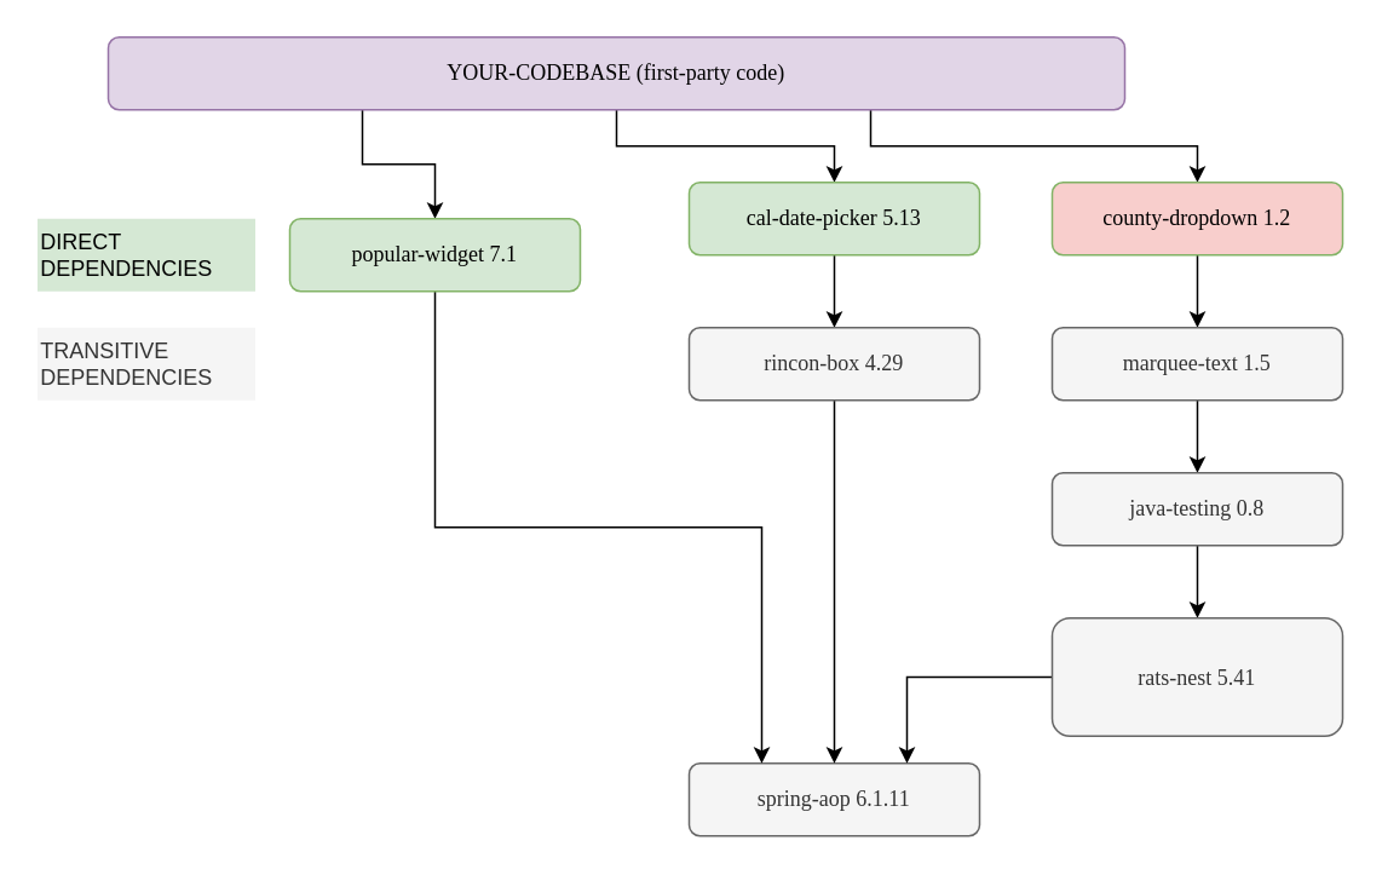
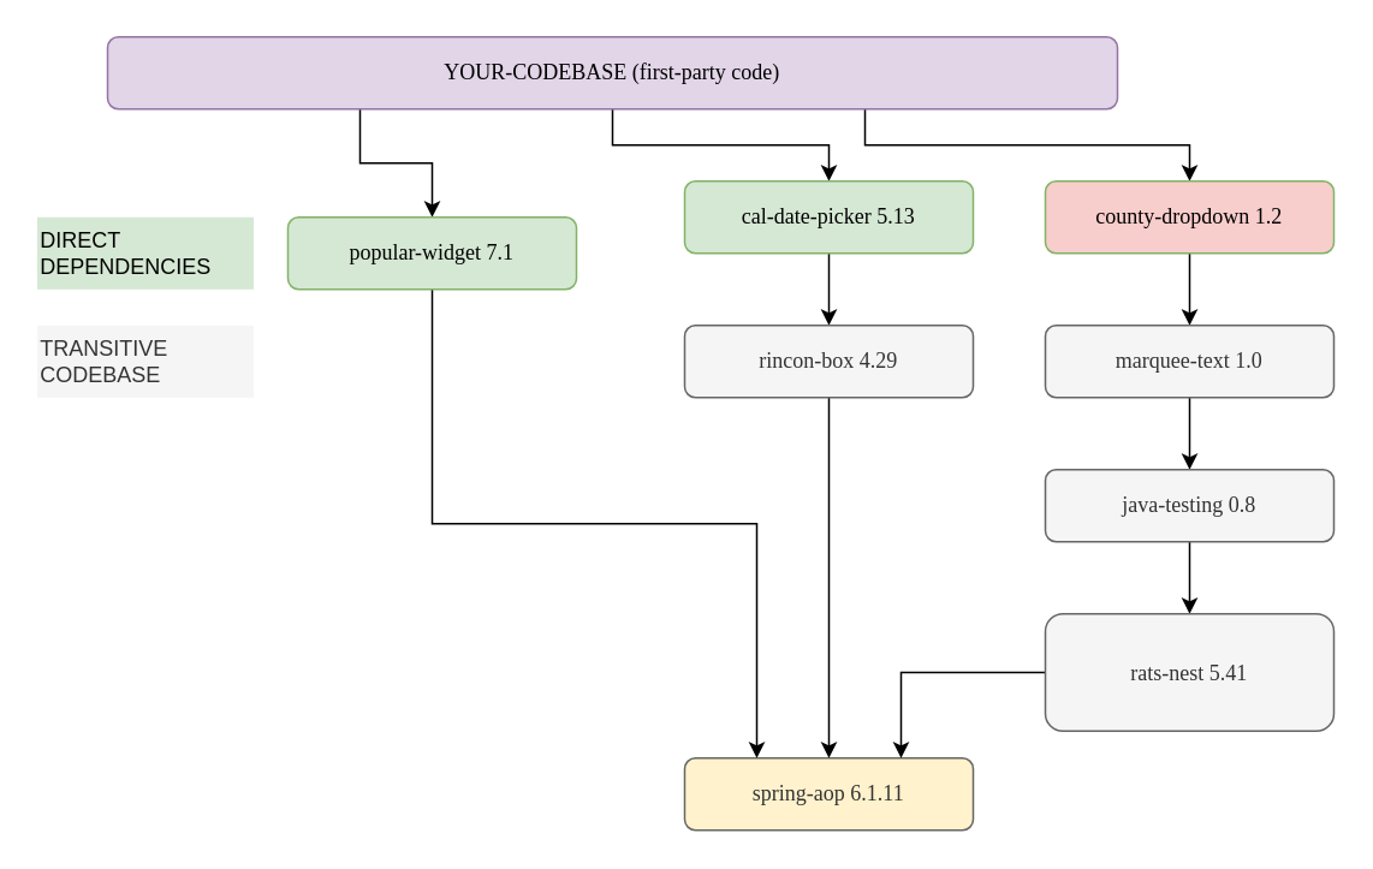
  <mxCell id="0" />
  <mxCell id="1" parent="0" />
- <mxCell id="2" value="spring-aop 6.1.11" style="whiteSpace=wrap;html=1;rounded=1;fontFamily=Lucida Console;fillColor=#f5f5f5;fontColor=#333333;strokeColor=#666666;" vertex="1" parent="1"><mxGeometry x="379" y="420" width="160" height="40" as="geometry" /></mxCell>
+ <mxCell id="2" value="spring-aop 6.1.11" style="whiteSpace=wrap;html=1;rounded=1;fontFamily=Lucida Console;fillColor=#fff2cc;fontColor=#333333;strokeColor=#666666;" vertex="1" parent="1"><mxGeometry x="379" y="420" width="160" height="40" as="geometry" /></mxCell>
  <mxCell id="3" value="" style="edgeStyle=orthogonalEdgeStyle;rounded=0;orthogonalLoop=1;jettySize=auto;html=1;" edge="1" parent="1" source="6" target="8"><mxGeometry relative="1" as="geometry" /></mxCell>
  <mxCell id="4" style="edgeStyle=orthogonalEdgeStyle;rounded=0;orthogonalLoop=1;jettySize=auto;html=1;exitX=0.25;exitY=1;exitDx=0;exitDy=0;" edge="1" parent="1" source="6" target="10"><mxGeometry relative="1" as="geometry" /></mxCell>
  <mxCell id="5" style="edgeStyle=orthogonalEdgeStyle;rounded=0;orthogonalLoop=1;jettySize=auto;html=1;exitX=0.75;exitY=1;exitDx=0;exitDy=0;" edge="1" parent="1" source="6" target="12"><mxGeometry relative="1" as="geometry" /></mxCell>
  <mxCell id="6" value="YOUR-CODEBASE (first-party code)" style="whiteSpace=wrap;html=1;rounded=1;fontFamily=Lucida Console;fillColor=#e1d5e7;strokeColor=#9673a6;" vertex="1" parent="1"><mxGeometry x="59" y="20" width="560" height="40" as="geometry" /></mxCell>
  <mxCell id="7" value="" style="edgeStyle=orthogonalEdgeStyle;rounded=0;orthogonalLoop=1;jettySize=auto;html=1;" edge="1" parent="1" source="8" target="14"><mxGeometry relative="1" as="geometry" /></mxCell>
  <mxCell id="8" value="cal-date-picker 5.13" style="whiteSpace=wrap;html=1;rounded=1;fontFamily=Lucida Console;fillColor=#d5e8d4;strokeColor=#82b366;" vertex="1" parent="1"><mxGeometry x="379" y="100" width="160" height="40" as="geometry" /></mxCell>
  <mxCell id="9" style="edgeStyle=orthogonalEdgeStyle;rounded=0;orthogonalLoop=1;jettySize=auto;html=1;entryX=0.25;entryY=0;entryDx=0;entryDy=0;exitX=0.5;exitY=1;exitDx=0;exitDy=0;" edge="1" parent="1" source="10" target="2"><mxGeometry relative="1" as="geometry" /></mxCell>
  <mxCell id="10" value="popular-widget 7.1" style="whiteSpace=wrap;html=1;rounded=1;fontFamily=Lucida Console;fillColor=#d5e8d4;strokeColor=#82b366;" vertex="1" parent="1"><mxGeometry x="159" y="120" width="160" height="40" as="geometry" /></mxCell>
  <mxCell id="11" value="" style="edgeStyle=orthogonalEdgeStyle;rounded=0;orthogonalLoop=1;jettySize=auto;html=1;" edge="1" parent="1" source="12" target="16"><mxGeometry relative="1" as="geometry" /></mxCell>
  <mxCell id="12" value="county-dropdown 1.2" style="whiteSpace=wrap;html=1;rounded=1;fontFamily=Lucida Console;fillColor=#f8cecc;strokeColor=#82b366;" vertex="1" parent="1"><mxGeometry x="579" y="100" width="160" height="40" as="geometry" /></mxCell>
  <mxCell id="13" style="edgeStyle=orthogonalEdgeStyle;rounded=0;orthogonalLoop=1;jettySize=auto;html=1;" edge="1" parent="1" source="14" target="2"><mxGeometry relative="1" as="geometry" /></mxCell>
  <mxCell id="14" value="rincon-box 4.29" style="whiteSpace=wrap;html=1;rounded=1;fontFamily=Lucida Console;fillColor=#f5f5f5;fontColor=#333333;strokeColor=#666666;" vertex="1" parent="1"><mxGeometry x="379" y="180" width="160" height="40" as="geometry" /></mxCell>
  <mxCell id="15" value="" style="edgeStyle=orthogonalEdgeStyle;rounded=0;orthogonalLoop=1;jettySize=auto;html=1;" edge="1" parent="1" source="16" target="18"><mxGeometry relative="1" as="geometry" /></mxCell>
- <mxCell id="16" value="marquee-text 1.5" style="whiteSpace=wrap;html=1;rounded=1;fontFamily=Lucida Console;fillColor=#f5f5f5;fontColor=#333333;strokeColor=#666666;" vertex="1" parent="1"><mxGeometry x="579" y="180" width="160" height="40" as="geometry" /></mxCell>
+ <mxCell id="16" value="marquee-text 1.0" style="whiteSpace=wrap;html=1;rounded=1;fontFamily=Lucida Console;fillColor=#f5f5f5;fontColor=#333333;strokeColor=#666666;" vertex="1" parent="1"><mxGeometry x="579" y="180" width="160" height="40" as="geometry" /></mxCell>
  <mxCell id="17" value="" style="edgeStyle=orthogonalEdgeStyle;rounded=0;orthogonalLoop=1;jettySize=auto;html=1;" edge="1" parent="1" source="18" target="20"><mxGeometry relative="1" as="geometry" /></mxCell>
  <mxCell id="18" value="java-testing 0.8" style="whiteSpace=wrap;html=1;rounded=1;fontFamily=Lucida Console;fillColor=#f5f5f5;fontColor=#333333;strokeColor=#666666;" vertex="1" parent="1"><mxGeometry x="579" y="260" width="160" height="40" as="geometry" /></mxCell>
  <mxCell id="19" style="edgeStyle=orthogonalEdgeStyle;rounded=0;orthogonalLoop=1;jettySize=auto;html=1;entryX=0.75;entryY=0;entryDx=0;entryDy=0;" edge="1" parent="1" source="20" target="2"><mxGeometry relative="1" as="geometry" /></mxCell>
  <mxCell id="20" value="rats-nest 5.41" style="whiteSpace=wrap;html=1;rounded=1;fontFamily=Lucida Console;fillColor=#f5f5f5;fontColor=#333333;strokeColor=#666666;" vertex="1" parent="1"><mxGeometry x="579" y="340" width="160" height="65" as="geometry" /></mxCell>
- <mxCell id="21" value="TRANSITIVE DEPENDENCIES" style="text;html=1;align=left;verticalAlign=middle;whiteSpace=wrap;rounded=0;fillColor=#f5f5f5;fontColor=#333333;strokeColor=none;" vertex="1" parent="1"><mxGeometry x="20" y="180" width="120" height="40" as="geometry" /></mxCell>
+ <mxCell id="21" value="TRANSITIVE CODEBASE" style="text;html=1;align=left;verticalAlign=middle;whiteSpace=wrap;rounded=0;fillColor=#f5f5f5;fontColor=#333333;strokeColor=none;" vertex="1" parent="1"><mxGeometry x="20" y="180" width="120" height="40" as="geometry" /></mxCell>
  <mxCell id="22" value="DIRECT DEPENDENCIES" style="text;html=1;align=left;verticalAlign=middle;whiteSpace=wrap;rounded=0;fillColor=#d5e8d4;strokeColor=none;" vertex="1" parent="1"><mxGeometry x="20" y="120" width="120" height="40" as="geometry" /></mxCell>
